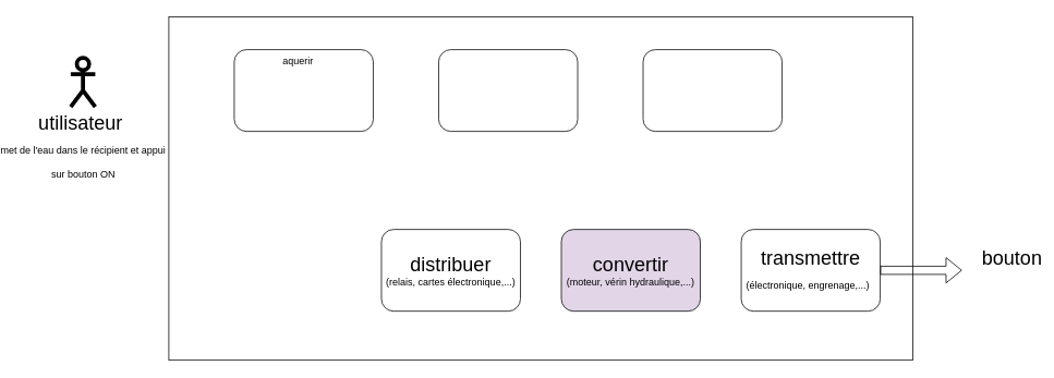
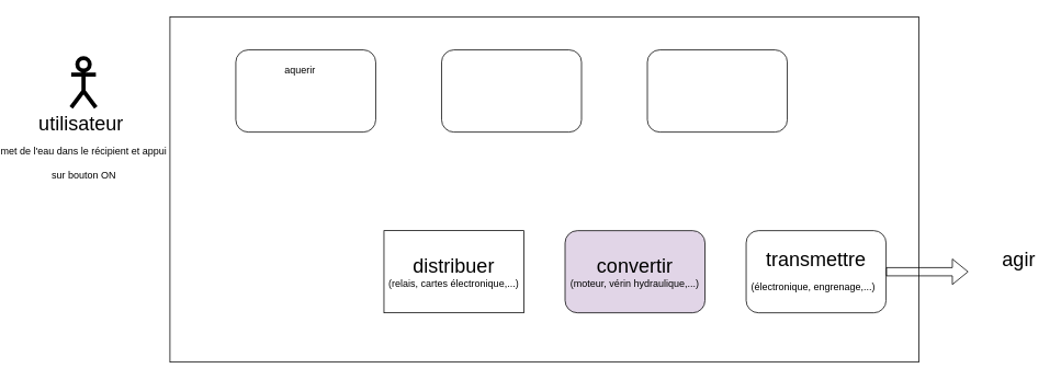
  <mxCell id="0" />
  <mxCell id="1" parent="0" />
  <mxCell id="2" value="" style="rounded=0;whiteSpace=wrap;html=1;" vertex="1" parent="1"><mxGeometry x="140" y="20" width="910" height="420" as="geometry" /></mxCell>
  <mxCell id="3" value="" style="rounded=1;whiteSpace=wrap;html=1;" vertex="1" parent="1"><mxGeometry x="220" y="60" width="170" height="100" as="geometry" /></mxCell>
  <mxCell id="4" value="" style="rounded=1;whiteSpace=wrap;html=1;" vertex="1" parent="1"><mxGeometry x="470" y="60" width="170" height="100" as="geometry" /></mxCell>
  <mxCell id="5" value="" style="rounded=1;whiteSpace=wrap;html=1;" vertex="1" parent="1"><mxGeometry x="720" y="60" width="170" height="100" as="geometry" /></mxCell>
- <mxCell id="6" value="&lt;font style=&quot;&quot;&gt;&lt;font style=&quot;font-size: 24px;&quot;&gt;distribuer&lt;/font&gt;&lt;br&gt;&lt;font style=&quot;font-size: 12px;&quot;&gt;(&lt;/font&gt;&lt;/font&gt;&lt;font style=&quot;&quot;&gt;&lt;font style=&quot;font-size: 12px;&quot;&gt;relais, &lt;font style=&quot;&quot;&gt;cartes &lt;font style=&quot;&quot;&gt;électronique&lt;/font&gt;,...)&lt;/font&gt;&lt;/font&gt;&lt;br&gt;&lt;/font&gt;" style="rounded=1;whiteSpace=wrap;html=1;" vertex="1" parent="1"><mxGeometry x="400" y="280" width="170" height="100" as="geometry" /></mxCell>
+ <mxCell id="6" value="&lt;font style=&quot;&quot;&gt;&lt;font style=&quot;font-size: 24px;&quot;&gt;distribuer&lt;/font&gt;&lt;br&gt;&lt;font style=&quot;font-size: 12px;&quot;&gt;(&lt;/font&gt;&lt;/font&gt;&lt;font style=&quot;&quot;&gt;&lt;font style=&quot;font-size: 12px;&quot;&gt;relais, &lt;font style=&quot;&quot;&gt;cartes &lt;font style=&quot;&quot;&gt;électronique&lt;/font&gt;,...)&lt;/font&gt;&lt;/font&gt;&lt;br&gt;&lt;/font&gt;" style="whiteSpace=wrap;html=1;rounded=0;" vertex="1" parent="1"><mxGeometry x="400" y="280" width="170" height="100" as="geometry" /></mxCell>
  <mxCell id="7" value="&lt;font style=&quot;&quot;&gt;&lt;span style=&quot;font-size: 24px;&quot;&gt;convertir&lt;/span&gt;&lt;br&gt;(moteur, vérin hydraulique,...)&lt;br&gt;&lt;/font&gt;" style="rounded=1;whiteSpace=wrap;html=1;fillColor=#e1d5e7;" vertex="1" parent="1"><mxGeometry x="620" y="280" width="170" height="100" as="geometry" /></mxCell>
  <mxCell id="8" value="&lt;font style=&quot;&quot;&gt;&lt;span style=&quot;font-size: 24px;&quot;&gt;transmettre&lt;/span&gt;&lt;br&gt;&lt;font style=&quot;font-size: 12px;&quot;&gt;(électronique, engrenage,...)&lt;/font&gt;&lt;/font&gt;&lt;font style=&quot;font-size: 24px;&quot;&gt;&amp;nbsp;&lt;br&gt;&lt;/font&gt;" style="rounded=1;whiteSpace=wrap;html=1;" vertex="1" parent="1"><mxGeometry x="840" y="280" width="170" height="100" as="geometry" /></mxCell>
  <mxCell id="9" value="" style="shape=flexArrow;endArrow=classic;html=1;rounded=0;fontSize=12;exitX=1;exitY=0.5;exitDx=0;exitDy=0;" edge="1" parent="1" source="8"><mxGeometry width="50" height="50" relative="1" as="geometry"><mxPoint x="1010" y="340" as="sourcePoint" /><mxPoint x="1110" y="330" as="targetPoint" /><Array as="points" /></mxGeometry></mxCell>
- <mxCell id="10" value="&lt;font style=&quot;font-size: 24px;&quot;&gt;bouton&lt;br&gt;&lt;br&gt;&lt;/font&gt;" style="text;html=1;align=center;verticalAlign=middle;resizable=0;points=[];autosize=1;strokeColor=none;fillColor=none;fontSize=12;" vertex="1" parent="1"><mxGeometry x="1141" y="295" width="60" height="70" as="geometry" /></mxCell>
+ <mxCell id="10" value="&lt;font style=&quot;font-size: 24px;&quot;&gt;agir&lt;br&gt;&lt;br&gt;&lt;/font&gt;" style="text;html=1;align=center;verticalAlign=middle;resizable=0;points=[];autosize=1;strokeColor=none;fillColor=none;fontSize=12;" vertex="1" parent="1"><mxGeometry x="1141" y="295" width="60" height="70" as="geometry" /></mxCell>
  <mxCell id="11" value="utilisateur&amp;nbsp;&lt;br&gt;&lt;span style=&quot;font-size: 12px;&quot;&gt;met de l'eau dans le récipient&amp;nbsp;et appui&lt;br&gt;sur bouton ON&lt;br&gt;&lt;/span&gt;" style="shape=umlActor;verticalLabelPosition=bottom;verticalAlign=top;html=1;outlineConnect=0;fontSize=24;strokeWidth=5;" vertex="1" parent="1"><mxGeometry x="20" y="70" width="30" height="60" as="geometry" /></mxCell>
- <mxCell id="12" value="aquerir&amp;nbsp;" style="text;html=1;strokeColor=none;fillColor=none;align=center;verticalAlign=middle;whiteSpace=wrap;rounded=0;strokeWidth=5;fontSize=12;" vertex="1" parent="1"><mxGeometry x="270" y="60" width="60" height="30" as="geometry" /></mxCell>
+ <mxCell id="12" value="aquerir&amp;nbsp;" style="text;html=1;strokeColor=none;fillColor=none;align=center;verticalAlign=middle;whiteSpace=wrap;rounded=0;strokeWidth=5;fontSize=12;" vertex="1" parent="1"><mxGeometry x="270" y="70" width="60" height="30" as="geometry" /></mxCell>
